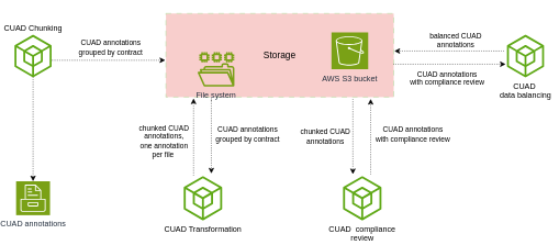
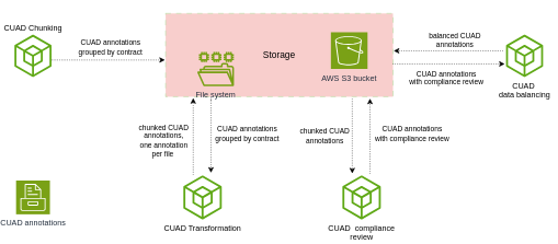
  <mxCell id="0" />
  <mxCell id="1" parent="0" />
  <mxCell id="2" value="CUAD annotations" style="sketch=0;points=[[0,0,0],[0.25,0,0],[0.5,0,0],[0.75,0,0],[1,0,0],[0,1,0],[0.25,1,0],[0.5,1,0],[0.75,1,0],[1,1,0],[0,0.25,0],[0,0.5,0],[0,0.75,0],[1,0.25,0],[1,0.5,0],[1,0.75,0]];outlineConnect=0;fontColor=#232F3E;fillColor=#7AA116;strokeColor=#ffffff;dashed=0;verticalLabelPosition=bottom;verticalAlign=top;align=center;html=1;fontSize=12;fontStyle=0;aspect=fixed;shape=mxgraph.aws4.resourceIcon;resIcon=mxgraph.aws4.storage;" vertex="1" parent="1"><mxGeometry x="22.42" y="274.75" width="51.5" height="51.5" as="geometry" /></mxCell>
  <mxCell id="3" value="CUAD Chunking" style="sketch=0;outlineConnect=0;fontColor=#000000;fillColor=#60a917;strokeColor=#2D7600;dashed=0;verticalLabelPosition=top;verticalAlign=bottom;align=center;html=1;fontSize=12;fontStyle=0;aspect=fixed;pointerEvents=1;shape=mxgraph.aws4.external_sdk;labelPosition=center;" vertex="1" parent="1"><mxGeometry x="20" y="52.38" width="56.34" height="64.62" as="geometry" /></mxCell>
  <mxCell id="4" value="" style="group" vertex="1" connectable="0" parent="1"><mxGeometry x="250" y="20" width="346" height="127" as="geometry" /></mxCell>
  <mxCell id="5" value="&lt;font style=&quot;font-size: 14px;&quot;&gt;Storage&lt;/font&gt;" style="rounded=0;whiteSpace=wrap;html=1;dashed=1;dashPattern=8 8;strokeColor=#B9E0A5;align=center;fillColor=#f8cecc;" vertex="1" parent="4"><mxGeometry width="346.0" height="127" as="geometry" /></mxCell>
  <mxCell id="6" value="AWS S3 bucket" style="sketch=0;points=[[0,0,0],[0.25,0,0],[0.5,0,0],[0.75,0,0],[1,0,0],[0,1,0],[0.25,1,0],[0.5,1,0],[0.75,1,0],[1,1,0],[0,0.25,0],[0,0.5,0],[0,0.75,0],[1,0.25,0],[1,0.5,0],[1,0.75,0]];outlineConnect=0;fontColor=#232F3E;fillColor=#7AA116;strokeColor=#ffffff;dashed=0;verticalLabelPosition=bottom;verticalAlign=top;align=center;html=1;fontSize=12;fontStyle=0;aspect=fixed;shape=mxgraph.aws4.resourceIcon;resIcon=mxgraph.aws4.s3;" vertex="1" parent="4"><mxGeometry x="251.466" y="28.804" width="55.787" height="55.787" as="geometry" /></mxCell>
  <mxCell id="7" value="File system" style="sketch=0;outlineConnect=0;fontColor=#232F3E;gradientColor=none;fillColor=#7AA116;strokeColor=none;dashed=0;verticalLabelPosition=bottom;verticalAlign=top;align=center;html=1;fontSize=12;fontStyle=0;aspect=fixed;pointerEvents=1;shape=mxgraph.aws4.file_system;" vertex="1" parent="4"><mxGeometry x="48.21" y="58.803" width="55.787" height="52.211" as="geometry" /></mxCell>
  <mxCell id="8" style="edgeStyle=orthogonalEdgeStyle;rounded=0;orthogonalLoop=1;jettySize=auto;html=1;labelPosition=center;verticalLabelPosition=top;align=center;verticalAlign=bottom;dashed=1;dashPattern=1 2;" edge="1" parent="1" source="3"><mxGeometry relative="1" as="geometry"><mxPoint x="70" y="99" as="sourcePoint" /><mxPoint x="249" y="91" as="targetPoint" /><Array as="points"><mxPoint x="249" y="91" /></Array></mxGeometry></mxCell>
  <mxCell id="9" value="CUAD annotations &lt;br&gt;grouped by contract" style="edgeLabel;html=1;align=center;verticalAlign=middle;resizable=0;points=[];" vertex="1" connectable="0" parent="8"><mxGeometry x="0.026" y="-2" relative="1" as="geometry"><mxPoint y="-22" as="offset" /></mxGeometry></mxCell>
  <mxCell id="10" value="CUAD Transformation" style="sketch=0;outlineConnect=0;fontColor=#000000;fillColor=#60a917;strokeColor=#2D7600;dashed=0;verticalLabelPosition=bottom;verticalAlign=top;align=center;html=1;fontSize=12;fontStyle=0;aspect=fixed;pointerEvents=1;shape=mxgraph.aws4.external_sdk;" vertex="1" parent="1"><mxGeometry x="277" y="267" width="58.41" height="67" as="geometry" /></mxCell>
  <mxCell id="11" style="edgeStyle=orthogonalEdgeStyle;rounded=0;orthogonalLoop=1;jettySize=auto;html=1;dashed=1;dashPattern=1 2;" edge="1" parent="1"><mxGeometry relative="1" as="geometry"><mxPoint x="319" y="153" as="sourcePoint" /><mxPoint x="319" y="263" as="targetPoint" /><Array as="points"><mxPoint x="319" y="149" /></Array></mxGeometry></mxCell>
  <mxCell id="12" value="CUAD annotations&lt;br&gt;&lt;div style=&quot;&quot;&gt;&lt;span style=&quot;background-color: light-dark(#ffffff, var(--ge-dark-color, #121212)); color: light-dark(rgb(0, 0, 0), rgb(255, 255, 255));&quot;&gt;grouped by contract&lt;/span&gt;&lt;/div&gt;" style="edgeLabel;html=1;align=center;verticalAlign=middle;resizable=0;points=[];" vertex="1" connectable="0" parent="11"><mxGeometry x="-0.022" relative="1" as="geometry"><mxPoint x="54" as="offset" /></mxGeometry></mxCell>
  <mxCell id="13" style="edgeStyle=orthogonalEdgeStyle;rounded=0;orthogonalLoop=1;jettySize=auto;html=1;dashed=1;dashPattern=1 2;" edge="1" parent="1"><mxGeometry relative="1" as="geometry"><mxPoint x="292" y="266" as="sourcePoint" /><mxPoint x="292" y="149" as="targetPoint" /><Array as="points"><mxPoint x="292" y="150" /></Array></mxGeometry></mxCell>
  <mxCell id="14" value="chunked CUAD &lt;br&gt;annotations, &lt;br&gt;one annotation&lt;br&gt;per file&amp;nbsp;" style="edgeLabel;html=1;align=center;verticalAlign=middle;resizable=0;points=[];" vertex="1" connectable="0" parent="13"><mxGeometry x="-0.086" y="2" relative="1" as="geometry"><mxPoint x="-44" as="offset" /></mxGeometry></mxCell>
  <mxCell id="15" value="CUAD&amp;nbsp; compliance &lt;br&gt;review" style="sketch=0;outlineConnect=0;fontColor=#000000;fillColor=#60a917;strokeColor=#2D7600;dashed=0;verticalLabelPosition=bottom;verticalAlign=top;align=center;html=1;fontSize=12;fontStyle=0;aspect=fixed;pointerEvents=1;shape=mxgraph.aws4.external_sdk;" vertex="1" parent="1"><mxGeometry x="519" y="267" width="58.41" height="67" as="geometry" /></mxCell>
- <mxCell id="16" style="edgeStyle=orthogonalEdgeStyle;rounded=0;orthogonalLoop=1;jettySize=auto;html=1;entryX=0.5;entryY=0;entryDx=0;entryDy=0;entryPerimeter=0;dashed=1;dashPattern=1 2;" edge="1" parent="1" source="3" target="2"><mxGeometry relative="1" as="geometry" /></mxCell>
  <mxCell id="17" style="edgeStyle=orthogonalEdgeStyle;rounded=0;orthogonalLoop=1;jettySize=auto;html=1;dashed=1;dashPattern=1 2;" edge="1" parent="1"><mxGeometry relative="1" as="geometry"><mxPoint x="561" y="264" as="sourcePoint" /><mxPoint x="561" y="149.75" as="targetPoint" /><Array as="points"><mxPoint x="561" y="150.75" /></Array></mxGeometry></mxCell>
  <mxCell id="18" value="CUAD annotations&lt;br&gt;&lt;div style=&quot;&quot;&gt;&lt;span style=&quot;background-color: light-dark(#ffffff, var(--ge-dark-color, #121212)); color: light-dark(rgb(0, 0, 0), rgb(255, 255, 255));&quot;&gt;with compliance review&lt;/span&gt;&lt;/div&gt;" style="edgeLabel;html=1;align=center;verticalAlign=middle;resizable=0;points=[];" vertex="1" connectable="0" parent="17"><mxGeometry x="-0.086" y="2" relative="1" as="geometry"><mxPoint x="65" y="-9" as="offset" /></mxGeometry></mxCell>
  <mxCell id="19" style="edgeStyle=orthogonalEdgeStyle;rounded=0;orthogonalLoop=1;jettySize=auto;html=1;align=center;dashed=1;dashPattern=1 2;" edge="1" parent="1"><mxGeometry relative="1" as="geometry"><mxPoint x="534" y="150" as="sourcePoint" /><mxPoint x="534" y="264" as="targetPoint" /><Array as="points"><mxPoint x="534" y="150" /></Array></mxGeometry></mxCell>
  <mxCell id="20" value="&lt;span style=&quot;&quot;&gt;chunked CUAD&lt;/span&gt;&lt;br style=&quot;&quot;&gt;&lt;span style=&quot;&quot;&gt;annotations&lt;/span&gt;" style="edgeLabel;html=1;align=center;verticalAlign=middle;resizable=0;points=[];" vertex="1" connectable="0" parent="19"><mxGeometry x="-0.022" relative="1" as="geometry"><mxPoint x="-43" as="offset" /></mxGeometry></mxCell>
  <mxCell id="21" value="CUAD&amp;nbsp; &lt;br&gt;data balancing" style="sketch=0;outlineConnect=0;fontColor=#000000;fillColor=#60a917;strokeColor=#2D7600;dashed=0;verticalLabelPosition=bottom;verticalAlign=top;align=center;html=1;fontSize=12;fontStyle=0;aspect=fixed;pointerEvents=1;shape=mxgraph.aws4.external_sdk;" vertex="1" parent="1"><mxGeometry x="768" y="52.38" width="56.34" height="64.62" as="geometry" /></mxCell>
  <mxCell id="22" style="edgeStyle=orthogonalEdgeStyle;rounded=0;orthogonalLoop=1;jettySize=auto;html=1;dashed=1;dashPattern=1 2;" edge="1" parent="1"><mxGeometry relative="1" as="geometry"><mxPoint x="596" y="97" as="sourcePoint" /><mxPoint x="766" y="97" as="targetPoint" /><Array as="points"><mxPoint x="636" y="97" /><mxPoint x="636" y="97" /></Array></mxGeometry></mxCell>
  <mxCell id="23" value="CUAD annotations&lt;br&gt;&lt;div style=&quot;&quot;&gt;&lt;span style=&quot;background-color: light-dark(#ffffff, var(--ge-dark-color, #121212)); color: light-dark(rgb(0, 0, 0), rgb(255, 255, 255));&quot;&gt;with compliance review&lt;/span&gt;&lt;/div&gt;" style="edgeLabel;html=1;align=center;verticalAlign=top;resizable=0;points=[];labelPosition=center;verticalLabelPosition=bottom;" vertex="1" connectable="0" parent="22"><mxGeometry x="-0.086" y="2" relative="1" as="geometry"><mxPoint x="2" y="4" as="offset" /></mxGeometry></mxCell>
  <mxCell id="24" style="edgeStyle=orthogonalEdgeStyle;rounded=0;orthogonalLoop=1;jettySize=auto;html=1;labelPosition=center;verticalLabelPosition=top;align=center;verticalAlign=bottom;dashed=1;dashPattern=1 2;" edge="1" parent="1"><mxGeometry relative="1" as="geometry"><mxPoint x="763" y="77" as="sourcePoint" /><mxPoint x="597" y="77" as="targetPoint" /><Array as="points"><mxPoint x="753" y="77" /><mxPoint x="753" y="77" /></Array></mxGeometry></mxCell>
  <mxCell id="25" value="balanced CUAD&lt;br&gt;annotations" style="edgeLabel;html=1;align=center;verticalAlign=top;resizable=0;points=[];labelPosition=center;verticalLabelPosition=bottom;" vertex="1" connectable="0" parent="24"><mxGeometry x="-0.086" y="2" relative="1" as="geometry"><mxPoint x="2" y="-38" as="offset" /></mxGeometry></mxCell>
